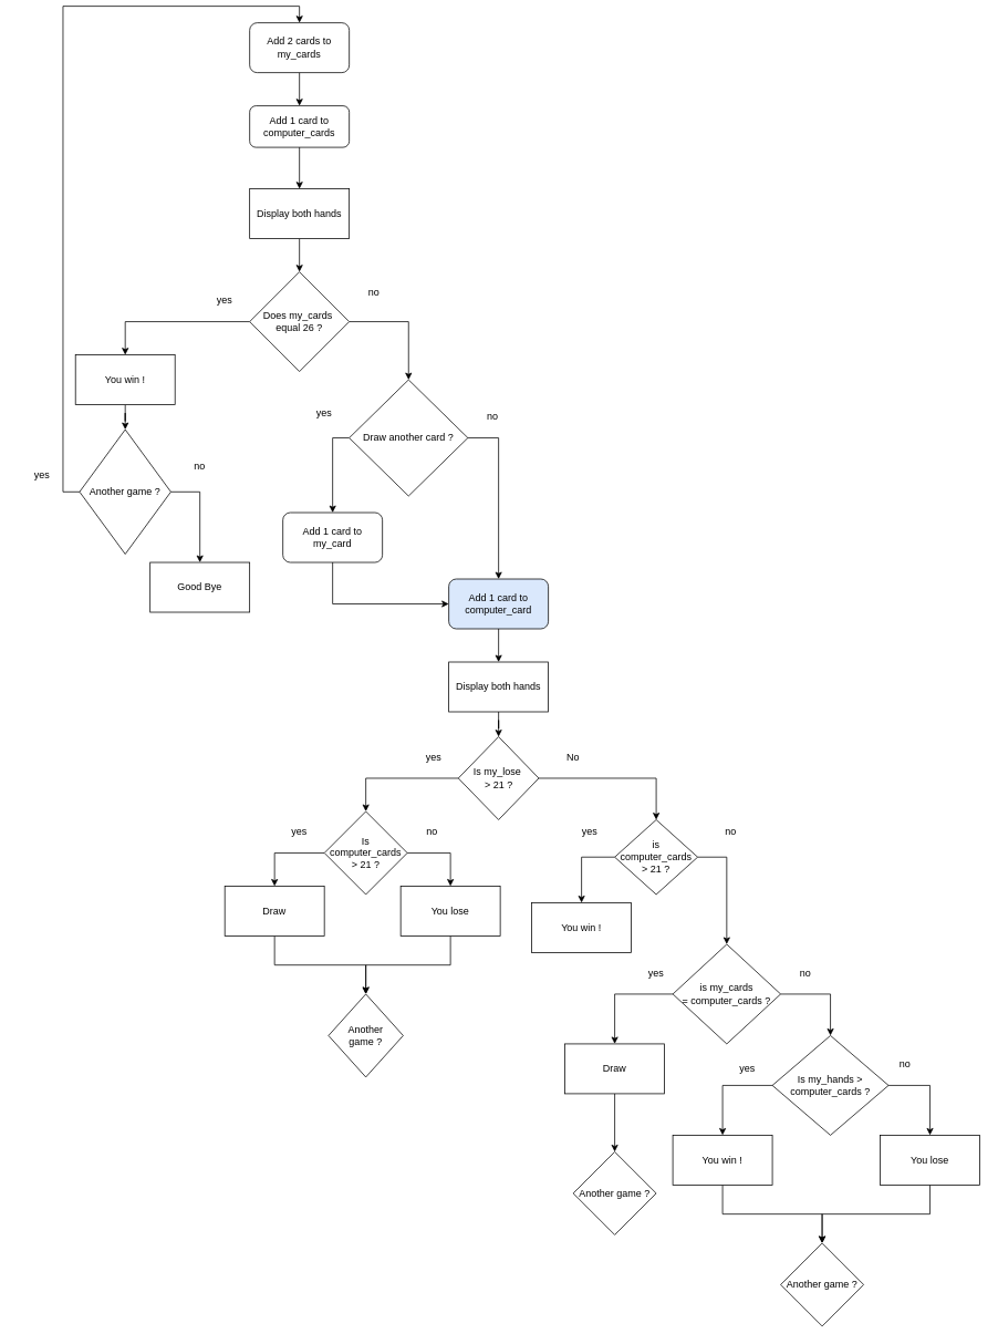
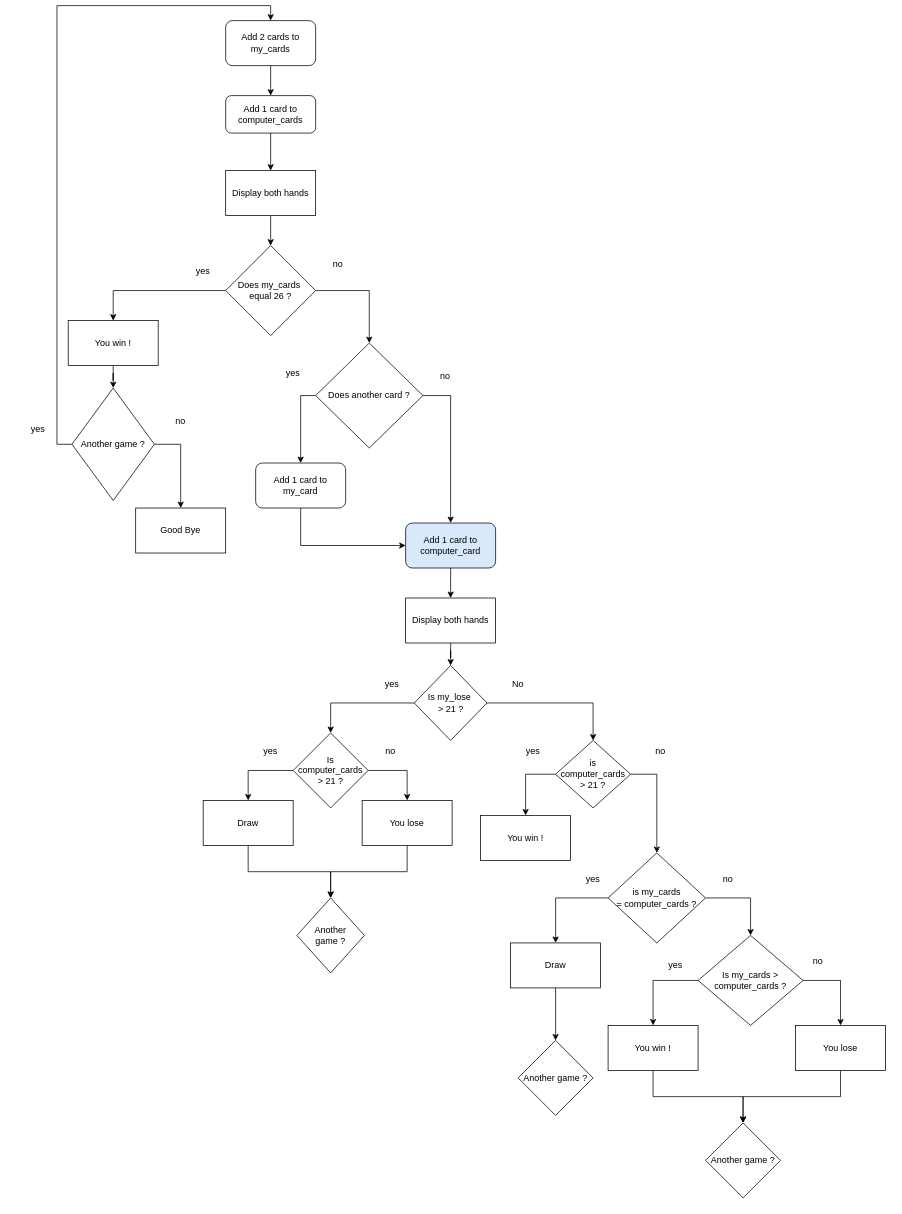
  <mxCell id="0" />
  <mxCell id="1" parent="0" />
  <mxCell id="2" style="edgeStyle=orthogonalEdgeStyle;rounded=0;orthogonalLoop=1;jettySize=auto;html=1;entryX=0.5;entryY=0;entryDx=0;entryDy=0;exitX=0;exitY=0.5;exitDx=0;exitDy=0;" edge="1" parent="1" source="4" target="7"><mxGeometry relative="1" as="geometry" /></mxCell>
  <mxCell id="3" style="edgeStyle=orthogonalEdgeStyle;rounded=0;orthogonalLoop=1;jettySize=auto;html=1;entryX=0.5;entryY=0;entryDx=0;entryDy=0;exitX=1;exitY=0.5;exitDx=0;exitDy=0;" edge="1" parent="1" source="4" target="28"><mxGeometry relative="1" as="geometry" /></mxCell>
- <mxCell id="4" value="Draw another card ?" style="rhombus;whiteSpace=wrap;html=1;" vertex="1" parent="1"><mxGeometry x="420" y="450" width="143" height="140" as="geometry" /></mxCell>
+ <mxCell id="4" value="Does another card ?" style="rhombus;whiteSpace=wrap;html=1;" vertex="1" parent="1"><mxGeometry x="420" y="450" width="143" height="140" as="geometry" /></mxCell>
  <mxCell id="5" value="yes" style="text;html=1;strokeColor=none;fillColor=none;align=center;verticalAlign=middle;whiteSpace=wrap;rounded=0;" vertex="1" parent="1"><mxGeometry x="360" y="475" width="60" height="30" as="geometry" /></mxCell>
  <mxCell id="6" style="edgeStyle=orthogonalEdgeStyle;rounded=0;orthogonalLoop=1;jettySize=auto;html=1;exitX=0.5;exitY=1;exitDx=0;exitDy=0;entryX=0;entryY=0.5;entryDx=0;entryDy=0;" edge="1" parent="1" source="7" target="28"><mxGeometry relative="1" as="geometry"><Array as="points"><mxPoint x="400" y="720" /></Array></mxGeometry></mxCell>
  <mxCell id="7" value="Add 1 card to my_card" style="rounded=1;whiteSpace=wrap;html=1;" vertex="1" parent="1"><mxGeometry x="340" y="610" width="120" height="60" as="geometry" /></mxCell>
  <mxCell id="8" style="edgeStyle=orthogonalEdgeStyle;rounded=0;orthogonalLoop=1;jettySize=auto;html=1;entryX=0.5;entryY=0;entryDx=0;entryDy=0;" edge="1" parent="1" source="10" target="19"><mxGeometry relative="1" as="geometry" /></mxCell>
  <mxCell id="9" style="edgeStyle=orthogonalEdgeStyle;rounded=0;orthogonalLoop=1;jettySize=auto;html=1;entryX=0.5;entryY=0;entryDx=0;entryDy=0;exitX=1;exitY=0.5;exitDx=0;exitDy=0;" edge="1" parent="1" source="10" target="4"><mxGeometry relative="1" as="geometry" /></mxCell>
  <mxCell id="10" value="&lt;div&gt;Does my_cards&amp;nbsp;&lt;/div&gt;&lt;div&gt;equal 26 ?&lt;/div&gt;" style="rhombus;whiteSpace=wrap;html=1;" vertex="1" parent="1"><mxGeometry x="300" y="320" width="120" height="120" as="geometry" /></mxCell>
  <mxCell id="11" value="" style="edgeStyle=orthogonalEdgeStyle;rounded=0;orthogonalLoop=1;jettySize=auto;html=1;" edge="1" parent="1" source="12" target="14"><mxGeometry relative="1" as="geometry" /></mxCell>
  <mxCell id="12" value="Add 2 cards to my_cards" style="rounded=1;whiteSpace=wrap;html=1;" vertex="1" parent="1"><mxGeometry x="300" y="20" width="120" height="60" as="geometry" /></mxCell>
  <mxCell id="13" value="" style="edgeStyle=orthogonalEdgeStyle;rounded=0;orthogonalLoop=1;jettySize=auto;html=1;" edge="1" parent="1" source="14" target="16"><mxGeometry relative="1" as="geometry" /></mxCell>
  <mxCell id="14" value="Add 1 card to computer_cards" style="rounded=1;whiteSpace=wrap;html=1;" vertex="1" parent="1"><mxGeometry x="300" y="120" width="120" height="50" as="geometry" /></mxCell>
  <mxCell id="15" value="" style="edgeStyle=orthogonalEdgeStyle;rounded=0;orthogonalLoop=1;jettySize=auto;html=1;" edge="1" parent="1" source="16" target="10"><mxGeometry relative="1" as="geometry" /></mxCell>
  <mxCell id="16" value="Display both hands" style="rounded=0;whiteSpace=wrap;html=1;" vertex="1" parent="1"><mxGeometry x="300" y="220" width="120" height="60" as="geometry" /></mxCell>
  <mxCell id="17" value="yes" style="text;html=1;strokeColor=none;fillColor=none;align=center;verticalAlign=middle;whiteSpace=wrap;rounded=0;" vertex="1" parent="1"><mxGeometry x="240" y="340" width="60" height="30" as="geometry" /></mxCell>
  <mxCell id="18" value="" style="edgeStyle=orthogonalEdgeStyle;rounded=0;orthogonalLoop=1;jettySize=auto;html=1;" edge="1" parent="1" source="19" target="22"><mxGeometry relative="1" as="geometry" /></mxCell>
  <mxCell id="19" value="You win !" style="rounded=0;whiteSpace=wrap;html=1;" vertex="1" parent="1"><mxGeometry x="90" y="420" width="120" height="60" as="geometry" /></mxCell>
  <mxCell id="20" style="edgeStyle=orthogonalEdgeStyle;rounded=0;orthogonalLoop=1;jettySize=auto;html=1;entryX=0.5;entryY=0;entryDx=0;entryDy=0;exitX=0;exitY=0.5;exitDx=0;exitDy=0;" edge="1" parent="1" source="22" target="12"><mxGeometry relative="1" as="geometry" /></mxCell>
  <mxCell id="21" style="edgeStyle=orthogonalEdgeStyle;rounded=0;orthogonalLoop=1;jettySize=auto;html=1;entryX=0.5;entryY=0;entryDx=0;entryDy=0;exitX=1;exitY=0.5;exitDx=0;exitDy=0;" edge="1" parent="1" source="22" target="25"><mxGeometry relative="1" as="geometry" /></mxCell>
  <mxCell id="22" value="Another game ?" style="rhombus;whiteSpace=wrap;html=1;" vertex="1" parent="1"><mxGeometry x="95" y="510" width="110" height="150" as="geometry" /></mxCell>
  <mxCell id="23" value="yes" style="text;html=1;strokeColor=none;fillColor=none;align=center;verticalAlign=middle;whiteSpace=wrap;rounded=0;" vertex="1" parent="1"><mxGeometry x="20" y="550" width="60" height="30" as="geometry" /></mxCell>
  <mxCell id="24" value="no" style="text;html=1;strokeColor=none;fillColor=none;align=center;verticalAlign=middle;whiteSpace=wrap;rounded=0;" vertex="1" parent="1"><mxGeometry x="210" y="540" width="60" height="30" as="geometry" /></mxCell>
  <mxCell id="25" value="Good Bye" style="rounded=0;whiteSpace=wrap;html=1;" vertex="1" parent="1"><mxGeometry x="180" y="670" width="120" height="60" as="geometry" /></mxCell>
  <mxCell id="26" value="no" style="text;html=1;strokeColor=none;fillColor=none;align=center;verticalAlign=middle;whiteSpace=wrap;rounded=0;" vertex="1" parent="1"><mxGeometry x="420" y="330" width="60" height="30" as="geometry" /></mxCell>
  <mxCell id="27" value="" style="edgeStyle=orthogonalEdgeStyle;rounded=0;orthogonalLoop=1;jettySize=auto;html=1;" edge="1" parent="1" source="28" target="31"><mxGeometry relative="1" as="geometry" /></mxCell>
  <mxCell id="28" value="Add 1 card to computer_card" style="rounded=1;whiteSpace=wrap;html=1;fillColor=#dae8fc;" vertex="1" parent="1"><mxGeometry x="540" y="690" width="120" height="60" as="geometry" /></mxCell>
  <mxCell id="29" value="no" style="text;html=1;strokeColor=none;fillColor=none;align=center;verticalAlign=middle;whiteSpace=wrap;rounded=0;" vertex="1" parent="1"><mxGeometry x="563" y="480" width="60" height="30" as="geometry" /></mxCell>
  <mxCell id="30" value="" style="edgeStyle=orthogonalEdgeStyle;rounded=0;orthogonalLoop=1;jettySize=auto;html=1;" edge="1" parent="1" source="31" target="34"><mxGeometry relative="1" as="geometry" /></mxCell>
  <mxCell id="31" value="Display both hands" style="rounded=0;whiteSpace=wrap;html=1;" vertex="1" parent="1"><mxGeometry x="540" y="790" width="120" height="60" as="geometry" /></mxCell>
  <mxCell id="32" style="edgeStyle=orthogonalEdgeStyle;rounded=0;orthogonalLoop=1;jettySize=auto;html=1;entryX=0.5;entryY=0;entryDx=0;entryDy=0;exitX=0;exitY=0.5;exitDx=0;exitDy=0;" edge="1" parent="1" source="34" target="39"><mxGeometry relative="1" as="geometry" /></mxCell>
  <mxCell id="33" style="edgeStyle=orthogonalEdgeStyle;rounded=0;orthogonalLoop=1;jettySize=auto;html=1;entryX=0.5;entryY=0;entryDx=0;entryDy=0;" edge="1" parent="1" source="34" target="49"><mxGeometry relative="1" as="geometry" /></mxCell>
  <mxCell id="34" value="&lt;div&gt;Is my_lose&amp;nbsp;&lt;/div&gt;&lt;div&gt;&amp;gt; 21 ?&lt;/div&gt;" style="rhombus;whiteSpace=wrap;html=1;" vertex="1" parent="1"><mxGeometry x="551.5" y="880" width="97" height="100" as="geometry" /></mxCell>
  <mxCell id="35" value="yes" style="text;html=1;strokeColor=none;fillColor=none;align=center;verticalAlign=middle;whiteSpace=wrap;rounded=0;" vertex="1" parent="1"><mxGeometry x="492" y="890" width="60" height="30" as="geometry" /></mxCell>
  <mxCell id="36" value="No" style="text;html=1;strokeColor=none;fillColor=none;align=center;verticalAlign=middle;whiteSpace=wrap;rounded=0;" vertex="1" parent="1"><mxGeometry x="660" y="890" width="60" height="30" as="geometry" /></mxCell>
  <mxCell id="37" style="edgeStyle=orthogonalEdgeStyle;rounded=0;orthogonalLoop=1;jettySize=auto;html=1;entryX=0.5;entryY=0;entryDx=0;entryDy=0;exitX=0;exitY=0.5;exitDx=0;exitDy=0;" edge="1" parent="1" source="39" target="42"><mxGeometry relative="1" as="geometry" /></mxCell>
  <mxCell id="38" style="edgeStyle=orthogonalEdgeStyle;rounded=0;orthogonalLoop=1;jettySize=auto;html=1;entryX=0.5;entryY=0;entryDx=0;entryDy=0;exitX=1;exitY=0.5;exitDx=0;exitDy=0;" edge="1" parent="1" source="39" target="45"><mxGeometry relative="1" as="geometry" /></mxCell>
  <mxCell id="39" value="&lt;div&gt;Is computer_cards&lt;/div&gt;&lt;div&gt;&amp;gt; 21 ?&lt;br&gt;&lt;/div&gt;" style="rhombus;whiteSpace=wrap;html=1;" vertex="1" parent="1"><mxGeometry x="390" y="970" width="100" height="100" as="geometry" /></mxCell>
  <mxCell id="40" value="yes" style="text;html=1;strokeColor=none;fillColor=none;align=center;verticalAlign=middle;whiteSpace=wrap;rounded=0;" vertex="1" parent="1"><mxGeometry x="330" y="980" width="60" height="30" as="geometry" /></mxCell>
  <mxCell id="41" style="edgeStyle=orthogonalEdgeStyle;rounded=0;orthogonalLoop=1;jettySize=auto;html=1;exitX=0.5;exitY=1;exitDx=0;exitDy=0;" edge="1" parent="1" source="42" target="46"><mxGeometry relative="1" as="geometry" /></mxCell>
  <mxCell id="42" value="Draw" style="rounded=0;whiteSpace=wrap;html=1;" vertex="1" parent="1"><mxGeometry x="270" y="1060" width="120" height="60" as="geometry" /></mxCell>
  <mxCell id="43" value="no" style="text;html=1;strokeColor=none;fillColor=none;align=center;verticalAlign=middle;whiteSpace=wrap;rounded=0;" vertex="1" parent="1"><mxGeometry x="490" y="980" width="60" height="30" as="geometry" /></mxCell>
  <mxCell id="44" style="edgeStyle=orthogonalEdgeStyle;rounded=0;orthogonalLoop=1;jettySize=auto;html=1;" edge="1" parent="1" source="45" target="46"><mxGeometry relative="1" as="geometry" /></mxCell>
  <mxCell id="45" value="You lose" style="rounded=0;whiteSpace=wrap;html=1;" vertex="1" parent="1"><mxGeometry x="482" y="1060" width="120" height="60" as="geometry" /></mxCell>
  <mxCell id="46" value="&lt;div&gt;Another&lt;/div&gt;&lt;div&gt;game ?&lt;br&gt;&lt;/div&gt;" style="rhombus;whiteSpace=wrap;html=1;" vertex="1" parent="1"><mxGeometry x="395" y="1190" width="90" height="100" as="geometry" /></mxCell>
  <mxCell id="47" style="edgeStyle=orthogonalEdgeStyle;rounded=0;orthogonalLoop=1;jettySize=auto;html=1;entryX=0.5;entryY=0;entryDx=0;entryDy=0;exitX=0;exitY=0.5;exitDx=0;exitDy=0;" edge="1" parent="1" source="49" target="51"><mxGeometry relative="1" as="geometry" /></mxCell>
  <mxCell id="48" style="edgeStyle=orthogonalEdgeStyle;rounded=0;orthogonalLoop=1;jettySize=auto;html=1;entryX=0.5;entryY=0;entryDx=0;entryDy=0;exitX=1;exitY=0.5;exitDx=0;exitDy=0;" edge="1" parent="1" source="49" target="55"><mxGeometry relative="1" as="geometry" /></mxCell>
  <mxCell id="49" value="&lt;div&gt;is computer_cards&lt;/div&gt;&lt;div&gt;&amp;gt; 21 ?&lt;br&gt;&lt;/div&gt;" style="rhombus;whiteSpace=wrap;html=1;" vertex="1" parent="1"><mxGeometry x="740" y="980" width="100" height="90" as="geometry" /></mxCell>
  <mxCell id="50" value="yes" style="text;html=1;strokeColor=none;fillColor=none;align=center;verticalAlign=middle;whiteSpace=wrap;rounded=0;" vertex="1" parent="1"><mxGeometry x="680" y="980" width="60" height="30" as="geometry" /></mxCell>
  <mxCell id="51" value="&lt;div&gt;You win !&lt;/div&gt;" style="rounded=0;whiteSpace=wrap;html=1;" vertex="1" parent="1"><mxGeometry x="640" y="1080" width="120" height="60" as="geometry" /></mxCell>
  <mxCell id="52" value="no" style="text;html=1;strokeColor=none;fillColor=none;align=center;verticalAlign=middle;whiteSpace=wrap;rounded=0;" vertex="1" parent="1"><mxGeometry x="850" y="980" width="60" height="30" as="geometry" /></mxCell>
  <mxCell id="53" style="edgeStyle=orthogonalEdgeStyle;rounded=0;orthogonalLoop=1;jettySize=auto;html=1;entryX=0.5;entryY=0;entryDx=0;entryDy=0;" edge="1" parent="1" source="55" target="58"><mxGeometry relative="1" as="geometry" /></mxCell>
  <mxCell id="54" style="edgeStyle=orthogonalEdgeStyle;rounded=0;orthogonalLoop=1;jettySize=auto;html=1;entryX=0.5;entryY=0;entryDx=0;entryDy=0;exitX=1;exitY=0.5;exitDx=0;exitDy=0;" edge="1" parent="1" source="55" target="62"><mxGeometry relative="1" as="geometry" /></mxCell>
  <mxCell id="55" value="&lt;div&gt;is my_cards&lt;/div&gt;&lt;div&gt;= computer_cards ?&lt;br&gt;&lt;/div&gt;" style="rhombus;whiteSpace=wrap;html=1;" vertex="1" parent="1"><mxGeometry x="810" y="1130" width="130" height="120" as="geometry" /></mxCell>
  <mxCell id="56" value="yes" style="text;html=1;strokeColor=none;fillColor=none;align=center;verticalAlign=middle;whiteSpace=wrap;rounded=0;" vertex="1" parent="1"><mxGeometry x="760" y="1150" width="60" height="30" as="geometry" /></mxCell>
  <mxCell id="57" style="edgeStyle=orthogonalEdgeStyle;rounded=0;orthogonalLoop=1;jettySize=auto;html=1;entryX=0.5;entryY=0;entryDx=0;entryDy=0;" edge="1" parent="1" source="58" target="70"><mxGeometry relative="1" as="geometry" /></mxCell>
  <mxCell id="58" value="Draw" style="rounded=0;whiteSpace=wrap;html=1;" vertex="1" parent="1"><mxGeometry x="680" y="1250" width="120" height="60" as="geometry" /></mxCell>
  <mxCell id="59" value="no" style="text;html=1;strokeColor=none;fillColor=none;align=center;verticalAlign=middle;whiteSpace=wrap;rounded=0;" vertex="1" parent="1"><mxGeometry x="940" y="1150" width="60" height="30" as="geometry" /></mxCell>
  <mxCell id="60" style="edgeStyle=orthogonalEdgeStyle;rounded=0;orthogonalLoop=1;jettySize=auto;html=1;entryX=0.5;entryY=0;entryDx=0;entryDy=0;exitX=0;exitY=0.5;exitDx=0;exitDy=0;" edge="1" parent="1" source="62" target="65"><mxGeometry relative="1" as="geometry" /></mxCell>
  <mxCell id="61" style="edgeStyle=orthogonalEdgeStyle;rounded=0;orthogonalLoop=1;jettySize=auto;html=1;exitX=1;exitY=0.5;exitDx=0;exitDy=0;" edge="1" parent="1" source="62" target="68"><mxGeometry relative="1" as="geometry" /></mxCell>
- <mxCell id="62" value="&lt;div&gt;Is my_hands &amp;gt;&lt;/div&gt;&lt;div&gt;computer_cards ?&lt;br&gt;&lt;/div&gt;" style="rhombus;whiteSpace=wrap;html=1;" vertex="1" parent="1"><mxGeometry x="930" y="1240" width="140" height="120" as="geometry" /></mxCell>
+ <mxCell id="62" value="&lt;div&gt;Is my_cards &amp;gt;&lt;/div&gt;&lt;div&gt;computer_cards ?&lt;br&gt;&lt;/div&gt;" style="rhombus;whiteSpace=wrap;html=1;" vertex="1" parent="1"><mxGeometry x="930" y="1240" width="140" height="120" as="geometry" /></mxCell>
  <mxCell id="63" value="yes" style="text;html=1;strokeColor=none;fillColor=none;align=center;verticalAlign=middle;whiteSpace=wrap;rounded=0;" vertex="1" parent="1"><mxGeometry x="870" y="1265" width="60" height="30" as="geometry" /></mxCell>
  <mxCell id="64" style="edgeStyle=orthogonalEdgeStyle;rounded=0;orthogonalLoop=1;jettySize=auto;html=1;entryX=0.5;entryY=0;entryDx=0;entryDy=0;exitX=0.5;exitY=1;exitDx=0;exitDy=0;" edge="1" parent="1" source="65" target="69"><mxGeometry relative="1" as="geometry" /></mxCell>
  <mxCell id="65" value="You win !" style="rounded=0;whiteSpace=wrap;html=1;" vertex="1" parent="1"><mxGeometry x="810" y="1360" width="120" height="60" as="geometry" /></mxCell>
  <mxCell id="66" value="no" style="text;html=1;strokeColor=none;fillColor=none;align=center;verticalAlign=middle;whiteSpace=wrap;rounded=0;" vertex="1" parent="1"><mxGeometry x="1060" y="1260" width="60" height="30" as="geometry" /></mxCell>
  <mxCell id="67" style="edgeStyle=orthogonalEdgeStyle;rounded=0;orthogonalLoop=1;jettySize=auto;html=1;entryX=0.5;entryY=0;entryDx=0;entryDy=0;exitX=0.5;exitY=1;exitDx=0;exitDy=0;" edge="1" parent="1" source="68" target="69"><mxGeometry relative="1" as="geometry"><mxPoint x="1120" y="1430" as="sourcePoint" /></mxGeometry></mxCell>
  <mxCell id="68" value="You lose" style="rounded=0;whiteSpace=wrap;html=1;" vertex="1" parent="1"><mxGeometry x="1060" y="1360" width="120" height="60" as="geometry" /></mxCell>
  <mxCell id="69" value="Another game ?" style="rhombus;whiteSpace=wrap;html=1;" vertex="1" parent="1"><mxGeometry x="940" y="1490" width="100" height="100" as="geometry" /></mxCell>
  <mxCell id="70" value="Another game ?" style="rhombus;whiteSpace=wrap;html=1;" vertex="1" parent="1"><mxGeometry x="690" y="1380" width="100" height="100" as="geometry" /></mxCell>
